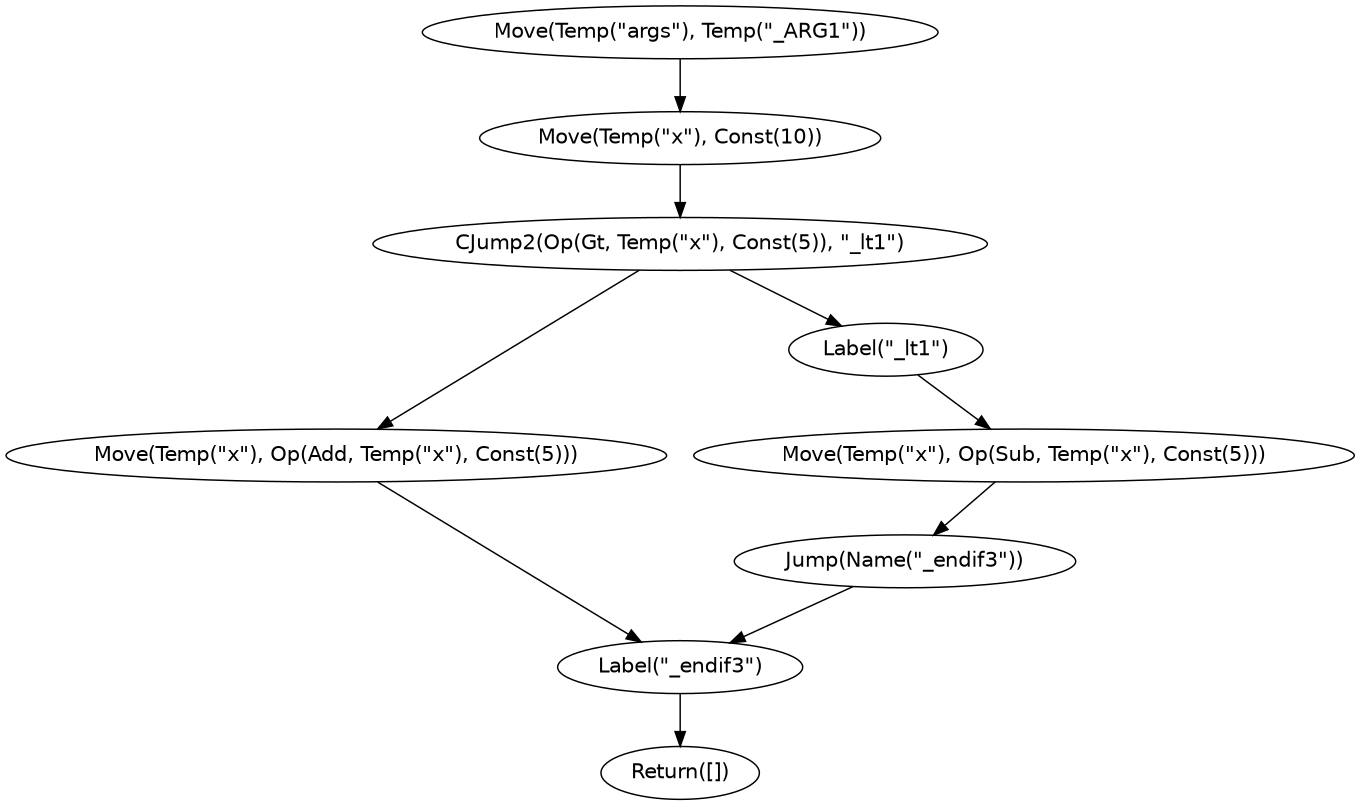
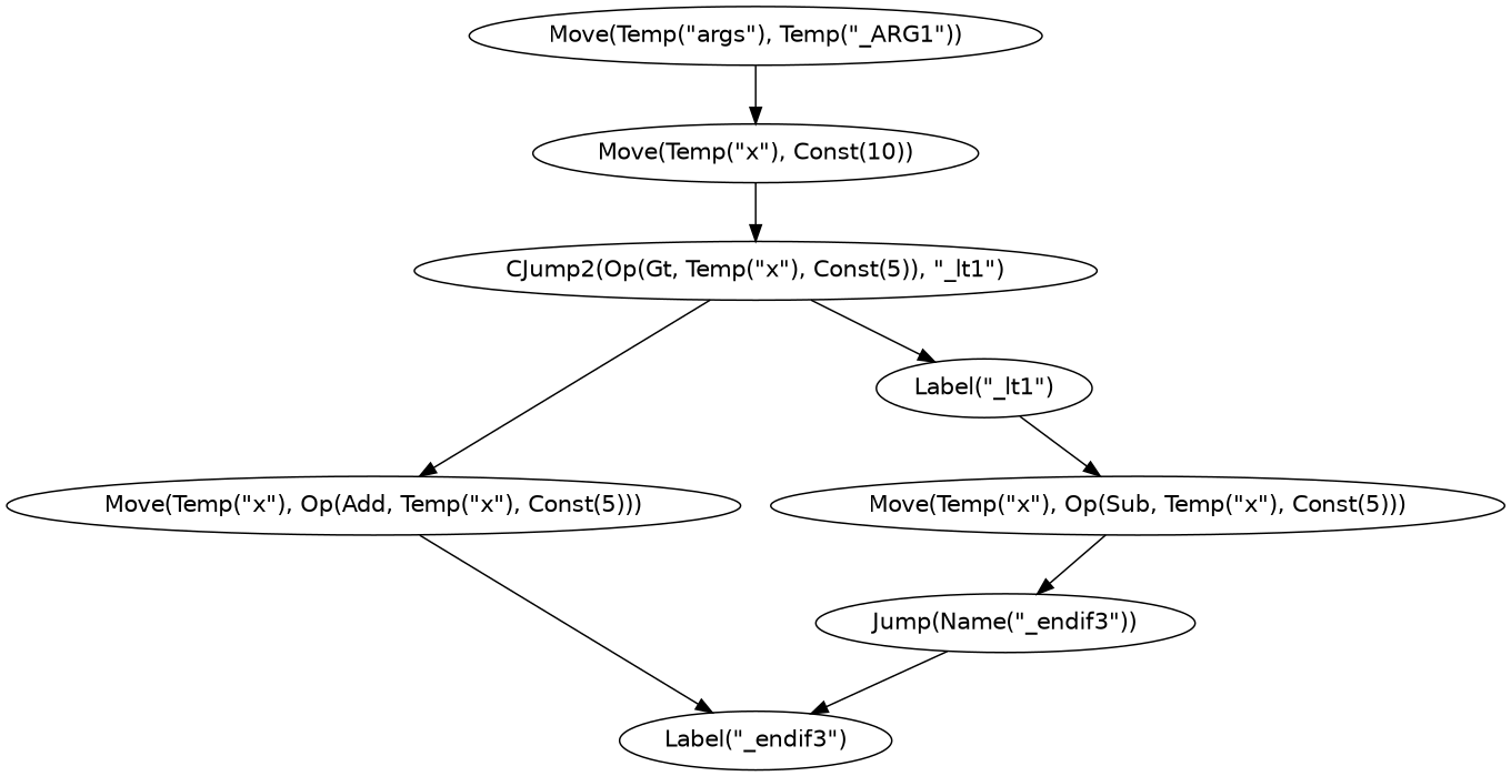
  digraph {
    fontname="DejaVu Sans"
    node [fontname="DejaVu Sans"]
    edge [fontname="DejaVu Sans"]
    n1 [label="Move(Temp(\"args\"), Temp(\"_ARG1\"))"]
    n2 [label="Move(Temp(\"x\"), Const(10))"]
    n3 [label="CJump2(Op(Gt, Temp(\"x\"), Const(5)), \"_lt1\")"]
    n4 [label="Move(Temp(\"x\"), Op(Add, Temp(\"x\"), Const(5)))"]
    n5 [label="Label(\"_lt1\")"]
    n6 [label="Label(\"_endif3\")"]
-   n7 [label="Return([])"]
    n8 [label="Move(Temp(\"x\"), Op(Sub, Temp(\"x\"), Const(5)))"]
    n9 [label="Jump(Name(\"_endif3\"))"]
    n1 -> n2
    n2 -> n3
    n3 -> n4
    n3 -> n5
    n4 -> n6
    n5 -> n8
-   n6 -> n7
    n8 -> n9
    n9 -> n6
  }
